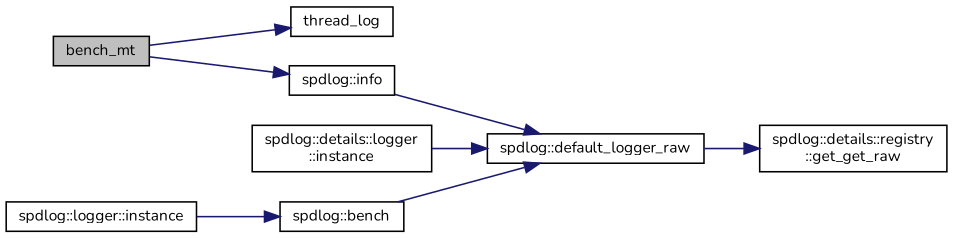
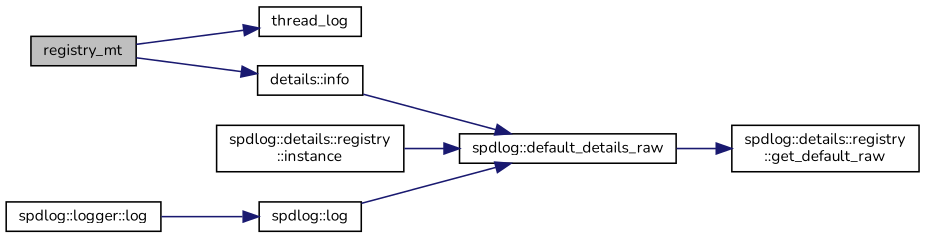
  digraph {
    fontname=Nunito
    rankdir=LR
    node [color=black fillcolor=white fontname=Nunito fontsize=10 shape=record style=filled]
    edge [color=midnightblue fontname=Nunito fontsize=10 labelfontname=Helvetica labelfontsize=10 style=solid]
-   n1 [fillcolor=grey75 fontcolor=black height=0.2 label=bench_mt width=0.4]
+   n1 [fillcolor=grey75 fontcolor=black height=0.2 label=registry_mt width=0.4]
    n2 [height=0.2 label=thread_log width=0.4]
-   n3 [height=0.2 label="spdlog::info" width=0.4]
-   n4 [height=0.2 label="spdlog::default_logger_raw" width=0.4]
-   n5 [height=0.2 label="spdlog::details::registry\l::get_get_raw" width=0.4]
-   n6 [height=0.2 label="spdlog::details::logger\l::instance" width=0.4]
-   n7 [height=0.2 label="spdlog::bench" width=0.4]
-   n8 [height=0.2 label="spdlog::logger::instance" width=0.4]
+   n3 [height=0.2 label="details::info" width=0.4]
+   n4 [height=0.2 label="spdlog::default_details_raw" width=0.4]
+   n5 [height=0.2 label="spdlog::details::registry\l::get_default_raw" width=0.4]
+   n6 [height=0.2 label="spdlog::details::registry\l::instance" width=0.4]
+   n7 [height=0.2 label="spdlog::log" width=0.4]
+   n8 [height=0.2 label="spdlog::logger::log" width=0.4]
    n1 -> n2
    n1 -> n3
    n3 -> n4
    n4 -> n5
    n6 -> n4
    n7 -> n4
    n8 -> n7
  }
